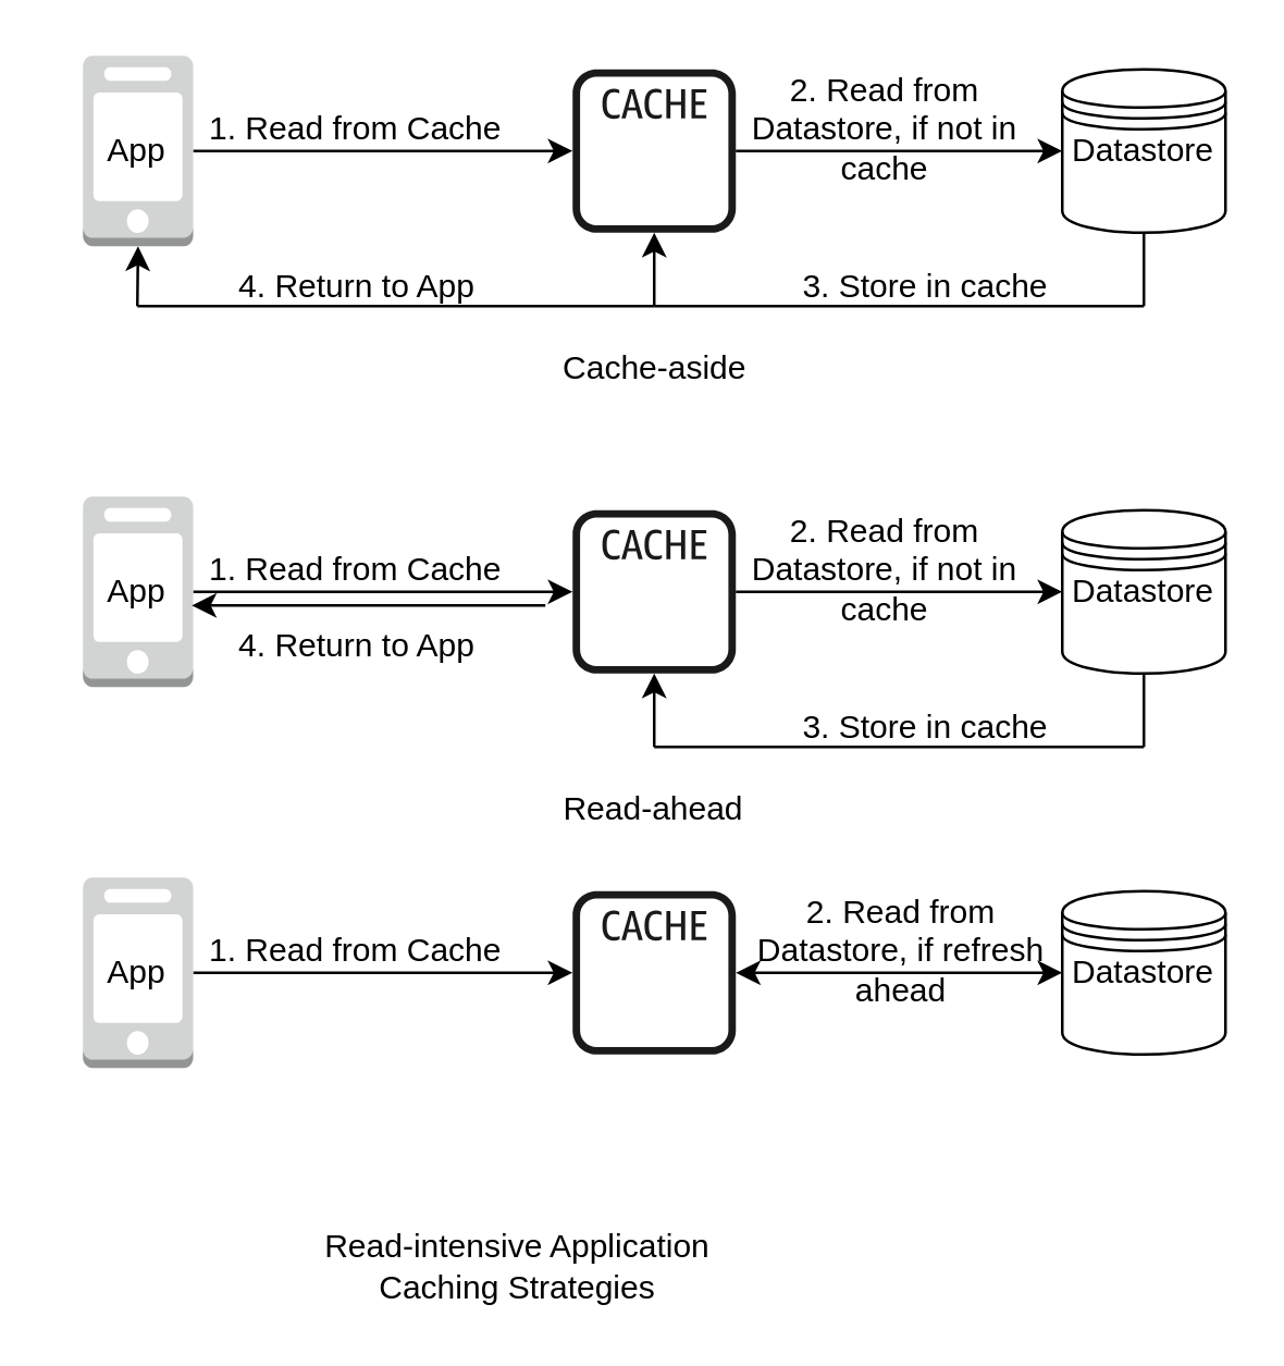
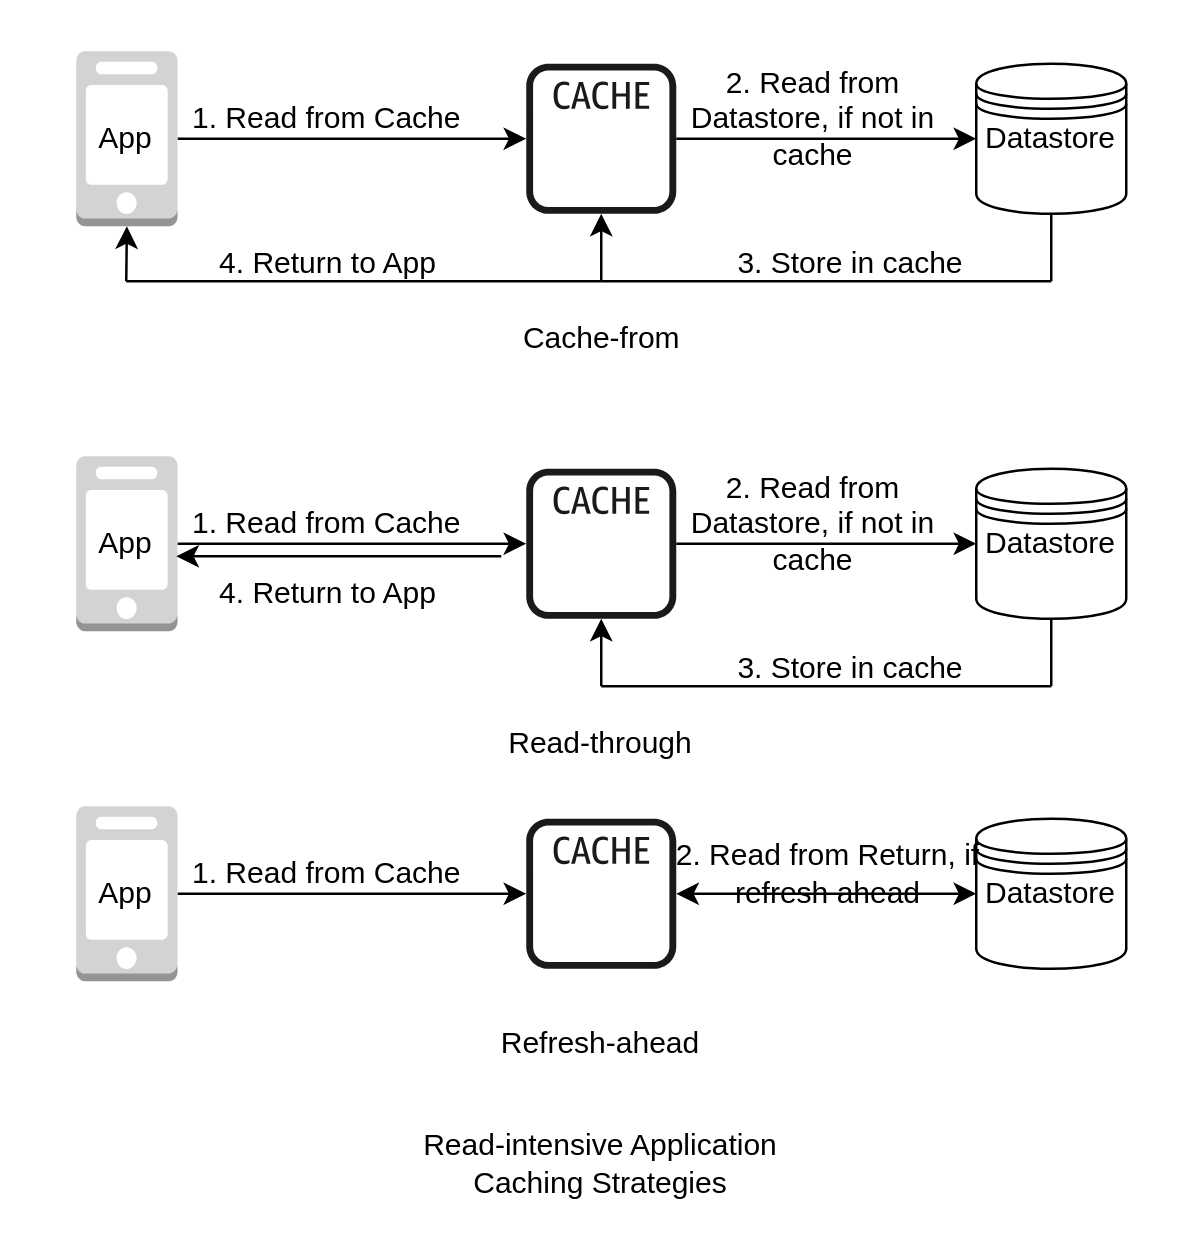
  <mxCell id="0" />
  <mxCell id="1" parent="0" />
  <mxCell id="2" style="edgeStyle=orthogonalEdgeStyle;rounded=0;orthogonalLoop=1;jettySize=auto;html=1;exitX=1;exitY=0.5;exitDx=0;exitDy=0;exitPerimeter=0;" edge="1" parent="1" source="3" target="5"><mxGeometry relative="1" as="geometry" /></mxCell>
  <mxCell id="3" value="" style="outlineConnect=0;dashed=0;verticalLabelPosition=bottom;verticalAlign=top;align=center;html=1;shape=mxgraph.aws3.mobile_client;fillColor=#D2D3D3;gradientColor=none;" vertex="1" parent="1"><mxGeometry x="30" y="20" width="40.5" height="70" as="geometry" /></mxCell>
  <mxCell id="4" style="edgeStyle=orthogonalEdgeStyle;rounded=0;orthogonalLoop=1;jettySize=auto;html=1;entryX=0;entryY=0.5;entryDx=0;entryDy=0;" edge="1" parent="1" source="5" target="6"><mxGeometry relative="1" as="geometry" /></mxCell>
  <mxCell id="5" value="" style="sketch=0;outlineConnect=0;fontColor=#232F3E;gradientColor=none;fillColor=#1A1A1A;strokeColor=none;dashed=0;verticalLabelPosition=bottom;verticalAlign=top;align=center;html=1;fontSize=12;fontStyle=0;aspect=fixed;pointerEvents=1;shape=mxgraph.aws4.cache_node;" vertex="1" parent="1"><mxGeometry x="210" y="25" width="60" height="60" as="geometry" /></mxCell>
  <mxCell id="6" value="" style="shape=datastore;whiteSpace=wrap;html=1;" vertex="1" parent="1"><mxGeometry x="390" y="25" width="60" height="60" as="geometry" /></mxCell>
  <mxCell id="7" value="1. Read from Cache" style="text;html=1;strokeColor=none;fillColor=none;align=center;verticalAlign=middle;whiteSpace=wrap;rounded=0;" vertex="1" parent="1"><mxGeometry x="71" y="32" width="119" height="30" as="geometry" /></mxCell>
  <mxCell id="8" value="2. Read from Datastore, if not in cache" style="text;html=1;strokeColor=none;fillColor=none;align=center;verticalAlign=middle;whiteSpace=wrap;rounded=0;" vertex="1" parent="1"><mxGeometry x="260" y="32" width="130" height="30" as="geometry" /></mxCell>
  <mxCell id="9" value="App" style="text;html=1;strokeColor=none;fillColor=none;align=center;verticalAlign=middle;whiteSpace=wrap;rounded=0;" vertex="1" parent="1"><mxGeometry x="20" y="40" width="60" height="30" as="geometry" /></mxCell>
  <mxCell id="10" value="Datastore" style="text;html=1;strokeColor=none;fillColor=none;align=center;verticalAlign=middle;whiteSpace=wrap;rounded=0;" vertex="1" parent="1"><mxGeometry x="390" y="40" width="60" height="30" as="geometry" /></mxCell>
  <mxCell id="11" value="" style="endArrow=none;html=1;rounded=0;entryX=0.5;entryY=1;entryDx=0;entryDy=0;" edge="1" parent="1" target="6"><mxGeometry width="50" height="50" relative="1" as="geometry"><mxPoint x="420" y="112" as="sourcePoint" /><mxPoint x="120" y="222" as="targetPoint" /></mxGeometry></mxCell>
  <mxCell id="12" value="" style="endArrow=none;html=1;rounded=0;" edge="1" parent="1"><mxGeometry width="50" height="50" relative="1" as="geometry"><mxPoint x="240" y="112" as="sourcePoint" /><mxPoint x="420" y="112" as="targetPoint" /></mxGeometry></mxCell>
  <mxCell id="13" value="" style="endArrow=classic;html=1;rounded=0;" edge="1" parent="1" target="5"><mxGeometry width="50" height="50" relative="1" as="geometry"><mxPoint x="240" y="112" as="sourcePoint" /><mxPoint x="120" y="222" as="targetPoint" /></mxGeometry></mxCell>
  <mxCell id="14" value="" style="endArrow=none;html=1;rounded=0;" edge="1" parent="1"><mxGeometry width="50" height="50" relative="1" as="geometry"><mxPoint x="50" y="112" as="sourcePoint" /><mxPoint x="240" y="112" as="targetPoint" /></mxGeometry></mxCell>
  <mxCell id="15" value="" style="endArrow=classic;html=1;rounded=0;entryX=0.5;entryY=1;entryDx=0;entryDy=0;entryPerimeter=0;" edge="1" parent="1" target="3"><mxGeometry width="50" height="50" relative="1" as="geometry"><mxPoint x="50" y="112" as="sourcePoint" /><mxPoint x="120" y="222" as="targetPoint" /></mxGeometry></mxCell>
  <mxCell id="16" value="3. Store in cache" style="text;html=1;strokeColor=none;fillColor=none;align=center;verticalAlign=middle;whiteSpace=wrap;rounded=0;" vertex="1" parent="1"><mxGeometry x="290" y="90" width="100" height="30" as="geometry" /></mxCell>
  <mxCell id="17" value="4. Return to App" style="text;html=1;strokeColor=none;fillColor=none;align=center;verticalAlign=middle;whiteSpace=wrap;rounded=0;" vertex="1" parent="1"><mxGeometry x="80.5" y="90" width="100" height="30" as="geometry" /></mxCell>
  <mxCell id="18" style="edgeStyle=orthogonalEdgeStyle;rounded=0;orthogonalLoop=1;jettySize=auto;html=1;exitX=1;exitY=0.5;exitDx=0;exitDy=0;exitPerimeter=0;" edge="1" parent="1" source="19" target="21"><mxGeometry relative="1" as="geometry" /></mxCell>
  <mxCell id="19" value="" style="outlineConnect=0;dashed=0;verticalLabelPosition=bottom;verticalAlign=top;align=center;html=1;shape=mxgraph.aws3.mobile_client;fillColor=#D2D3D3;gradientColor=none;" vertex="1" parent="1"><mxGeometry x="30" y="182" width="40.5" height="70" as="geometry" /></mxCell>
  <mxCell id="20" style="edgeStyle=orthogonalEdgeStyle;rounded=0;orthogonalLoop=1;jettySize=auto;html=1;entryX=0;entryY=0.5;entryDx=0;entryDy=0;" edge="1" parent="1" source="21" target="22"><mxGeometry relative="1" as="geometry" /></mxCell>
  <mxCell id="21" value="" style="sketch=0;outlineConnect=0;fontColor=#232F3E;gradientColor=none;fillColor=#1A1A1A;strokeColor=none;dashed=0;verticalLabelPosition=bottom;verticalAlign=top;align=center;html=1;fontSize=12;fontStyle=0;aspect=fixed;pointerEvents=1;shape=mxgraph.aws4.cache_node;" vertex="1" parent="1"><mxGeometry x="210" y="187" width="60" height="60" as="geometry" /></mxCell>
  <mxCell id="22" value="" style="shape=datastore;whiteSpace=wrap;html=1;" vertex="1" parent="1"><mxGeometry x="390" y="187" width="60" height="60" as="geometry" /></mxCell>
  <mxCell id="23" value="1. Read from Cache" style="text;html=1;strokeColor=none;fillColor=none;align=center;verticalAlign=middle;whiteSpace=wrap;rounded=0;" vertex="1" parent="1"><mxGeometry x="71" y="194" width="119" height="30" as="geometry" /></mxCell>
  <mxCell id="24" value="2. Read from Datastore, if not in cache" style="text;html=1;strokeColor=none;fillColor=none;align=center;verticalAlign=middle;whiteSpace=wrap;rounded=0;" vertex="1" parent="1"><mxGeometry x="260" y="194" width="130" height="30" as="geometry" /></mxCell>
  <mxCell id="25" value="App" style="text;html=1;strokeColor=none;fillColor=none;align=center;verticalAlign=middle;whiteSpace=wrap;rounded=0;" vertex="1" parent="1"><mxGeometry x="20" y="202" width="60" height="30" as="geometry" /></mxCell>
  <mxCell id="26" value="Datastore" style="text;html=1;strokeColor=none;fillColor=none;align=center;verticalAlign=middle;whiteSpace=wrap;rounded=0;" vertex="1" parent="1"><mxGeometry x="390" y="202" width="60" height="30" as="geometry" /></mxCell>
  <mxCell id="27" value="" style="endArrow=none;html=1;rounded=0;entryX=0.5;entryY=1;entryDx=0;entryDy=0;" edge="1" parent="1" target="22"><mxGeometry width="50" height="50" relative="1" as="geometry"><mxPoint x="420" y="274" as="sourcePoint" /><mxPoint x="120" y="384" as="targetPoint" /></mxGeometry></mxCell>
  <mxCell id="28" value="" style="endArrow=none;html=1;rounded=0;" edge="1" parent="1"><mxGeometry width="50" height="50" relative="1" as="geometry"><mxPoint x="240" y="274" as="sourcePoint" /><mxPoint x="420" y="274" as="targetPoint" /></mxGeometry></mxCell>
  <mxCell id="29" value="" style="endArrow=classic;html=1;rounded=0;" edge="1" parent="1" target="21"><mxGeometry width="50" height="50" relative="1" as="geometry"><mxPoint x="240" y="274" as="sourcePoint" /><mxPoint x="120" y="384" as="targetPoint" /></mxGeometry></mxCell>
  <mxCell id="30" value="3. Store in cache" style="text;html=1;strokeColor=none;fillColor=none;align=center;verticalAlign=middle;whiteSpace=wrap;rounded=0;" vertex="1" parent="1"><mxGeometry x="290" y="252" width="100" height="30" as="geometry" /></mxCell>
  <mxCell id="31" value="" style="endArrow=classic;html=1;rounded=0;" edge="1" parent="1"><mxGeometry width="50" height="50" relative="1" as="geometry"><mxPoint x="200" y="222" as="sourcePoint" /><mxPoint x="70" y="222" as="targetPoint" /></mxGeometry></mxCell>
  <mxCell id="32" value="4. Return to App" style="text;html=1;strokeColor=none;fillColor=none;align=center;verticalAlign=middle;whiteSpace=wrap;rounded=0;" vertex="1" parent="1"><mxGeometry x="80.5" y="222" width="100" height="30" as="geometry" /></mxCell>
  <mxCell id="33" style="edgeStyle=orthogonalEdgeStyle;rounded=0;orthogonalLoop=1;jettySize=auto;html=1;exitX=1;exitY=0.5;exitDx=0;exitDy=0;exitPerimeter=0;" edge="1" parent="1" source="34" target="35"><mxGeometry relative="1" as="geometry" /></mxCell>
  <mxCell id="34" value="" style="outlineConnect=0;dashed=0;verticalLabelPosition=bottom;verticalAlign=top;align=center;html=1;shape=mxgraph.aws3.mobile_client;fillColor=#D2D3D3;gradientColor=none;" vertex="1" parent="1"><mxGeometry x="30" y="322" width="40.5" height="70" as="geometry" /></mxCell>
  <mxCell id="35" value="" style="sketch=0;outlineConnect=0;fontColor=#232F3E;gradientColor=none;fillColor=#1A1A1A;strokeColor=none;dashed=0;verticalLabelPosition=bottom;verticalAlign=top;align=center;html=1;fontSize=12;fontStyle=0;aspect=fixed;pointerEvents=1;shape=mxgraph.aws4.cache_node;" vertex="1" parent="1"><mxGeometry x="210" y="327" width="60" height="60" as="geometry" /></mxCell>
  <mxCell id="36" value="" style="shape=datastore;whiteSpace=wrap;html=1;" vertex="1" parent="1"><mxGeometry x="390" y="327" width="60" height="60" as="geometry" /></mxCell>
  <mxCell id="37" value="1. Read from Cache" style="text;html=1;strokeColor=none;fillColor=none;align=center;verticalAlign=middle;whiteSpace=wrap;rounded=0;" vertex="1" parent="1"><mxGeometry x="71" y="334" width="119" height="30" as="geometry" /></mxCell>
- <mxCell id="38" value="2. Read from Datastore, if refresh ahead" style="text;html=1;strokeColor=none;fillColor=none;align=center;verticalAlign=middle;whiteSpace=wrap;rounded=0;" vertex="1" parent="1"><mxGeometry x="266" y="334" width="130" height="30" as="geometry" /></mxCell>
+ <mxCell id="38" value="2. Read from Return, if refresh ahead" style="text;html=1;strokeColor=none;fillColor=none;align=center;verticalAlign=middle;whiteSpace=wrap;rounded=0;" vertex="1" parent="1"><mxGeometry x="266" y="334" width="130" height="30" as="geometry" /></mxCell>
  <mxCell id="39" value="App" style="text;html=1;strokeColor=none;fillColor=none;align=center;verticalAlign=middle;whiteSpace=wrap;rounded=0;" vertex="1" parent="1"><mxGeometry x="20" y="342" width="60" height="30" as="geometry" /></mxCell>
  <mxCell id="40" value="Datastore" style="text;html=1;strokeColor=none;fillColor=none;align=center;verticalAlign=middle;whiteSpace=wrap;rounded=0;" vertex="1" parent="1"><mxGeometry x="390" y="342" width="60" height="30" as="geometry" /></mxCell>
  <mxCell id="41" value="" style="endArrow=classic;startArrow=classic;html=1;rounded=0;exitX=0;exitY=0.5;exitDx=0;exitDy=0;" edge="1" parent="1" source="40" target="35"><mxGeometry width="50" height="50" relative="1" as="geometry"><mxPoint x="350" y="402" as="sourcePoint" /><mxPoint x="120" y="222" as="targetPoint" /></mxGeometry></mxCell>
- <mxCell id="42" value="Cache-aside" style="text;html=1;strokeColor=none;fillColor=none;align=center;verticalAlign=middle;whiteSpace=wrap;rounded=0;" vertex="1" parent="1"><mxGeometry x="200.5" y="120" width="79" height="30" as="geometry" /></mxCell>
- <mxCell id="43" value="Read-ahead" style="text;html=1;strokeColor=none;fillColor=none;align=center;verticalAlign=middle;whiteSpace=wrap;rounded=0;" vertex="1" parent="1"><mxGeometry x="195.25" y="282" width="89.5" height="30" as="geometry" /></mxCell>
- <mxCell id="45" value="Read-intensive Application Caching Strategies" style="text;html=1;strokeColor=none;fillColor=none;align=center;verticalAlign=middle;whiteSpace=wrap;rounded=0;" vertex="1" parent="1"><mxGeometry x="100" y="450" width="180" height="30" as="geometry" /></mxCell>
+ <mxCell id="42" value="Cache-from" style="text;html=1;strokeColor=none;fillColor=none;align=center;verticalAlign=middle;whiteSpace=wrap;rounded=0;" vertex="1" parent="1"><mxGeometry x="200.5" y="120" width="79" height="30" as="geometry" /></mxCell>
+ <mxCell id="43" value="Read-through" style="text;html=1;strokeColor=none;fillColor=none;align=center;verticalAlign=middle;whiteSpace=wrap;rounded=0;" vertex="1" parent="1"><mxGeometry x="195.25" y="282" width="89.5" height="30" as="geometry" /></mxCell>
+ <mxCell id="44" value="Refresh-ahead" style="text;html=1;strokeColor=none;fillColor=none;align=center;verticalAlign=middle;whiteSpace=wrap;rounded=0;" vertex="1" parent="1"><mxGeometry x="195.25" y="402" width="89.5" height="30" as="geometry" /></mxCell>
+ <mxCell id="45" value="Read-intensive Application Caching Strategies" style="text;html=1;strokeColor=none;fillColor=none;align=center;verticalAlign=middle;whiteSpace=wrap;rounded=0;" vertex="1" parent="1"><mxGeometry x="150" y="450" width="180" height="30" as="geometry" /></mxCell>
